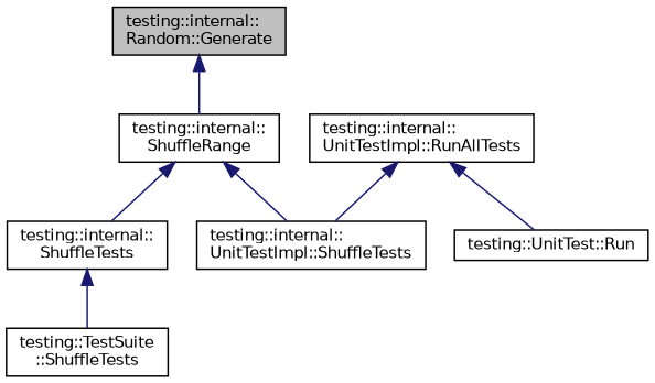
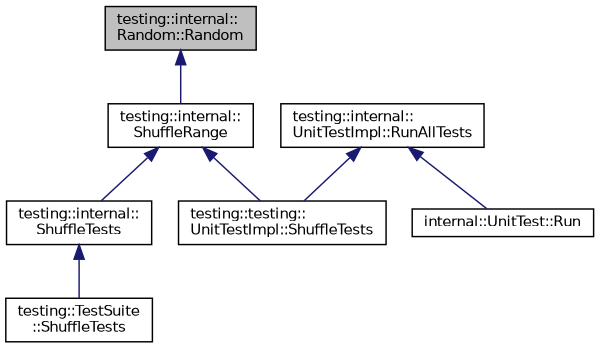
  digraph {
    rankdir=TB
    node [color=black fontname=Helvetica fontsize=10 shape=record]
    edge [color=midnightblue dir=back fontname=Helvetica fontsize=10 labelfontname=Helvetica labelfontsize=10 style=solid]
-   n1 [fillcolor=grey75 fontcolor=black height=0.2 label="testing::internal::\lRandom::Generate" style=filled width=0.4]
+   n1 [fillcolor=grey75 fontcolor=black height=0.2 label="testing::internal::\lRandom::Random" style=filled width=0.4]
    n2 [height=0.2 label="testing::internal::\lShuffleRange" width=0.4]
    n3 [height=0.2 label="testing::internal::\lShuffleTests" width=0.4]
-   n4 [height=0.2 label="testing::internal::\lUnitTestImpl::ShuffleTests" width=0.4]
+   n4 [height=0.2 label="testing::testing::\lUnitTestImpl::ShuffleTests" width=0.4]
    n5 [height=0.2 label="testing::TestSuite\l::ShuffleTests" width=0.4]
    n6 [height=0.2 label="testing::internal::\lUnitTestImpl::RunAllTests" width=0.4]
-   n7 [height=0.2 label="testing::UnitTest::Run" width=0.4]
+   n7 [height=0.2 label="internal::UnitTest::Run" width=0.4]
    n1 -> n2
    n2 -> n3
    n2 -> n4
    n3 -> n5
    n6 -> n4
    n6 -> n7
  }
